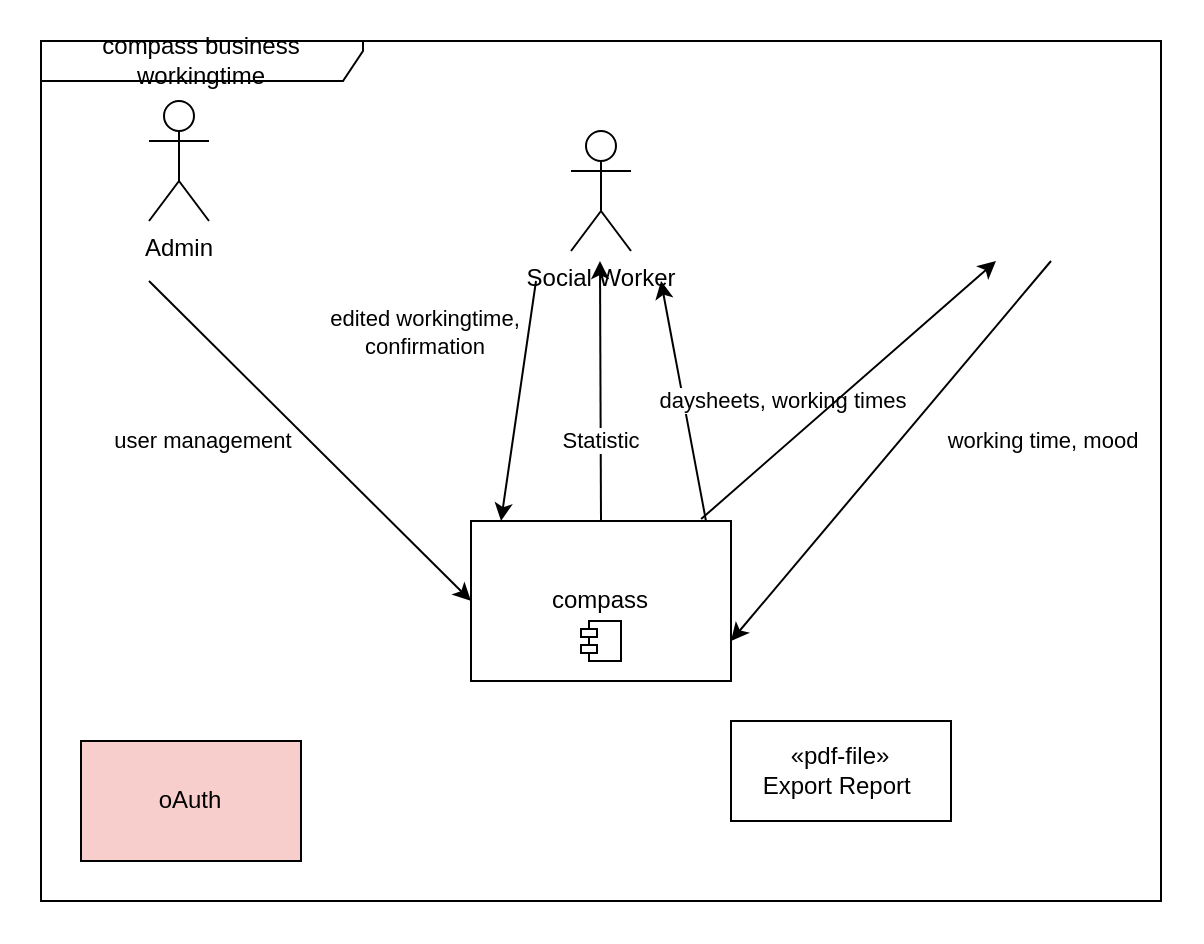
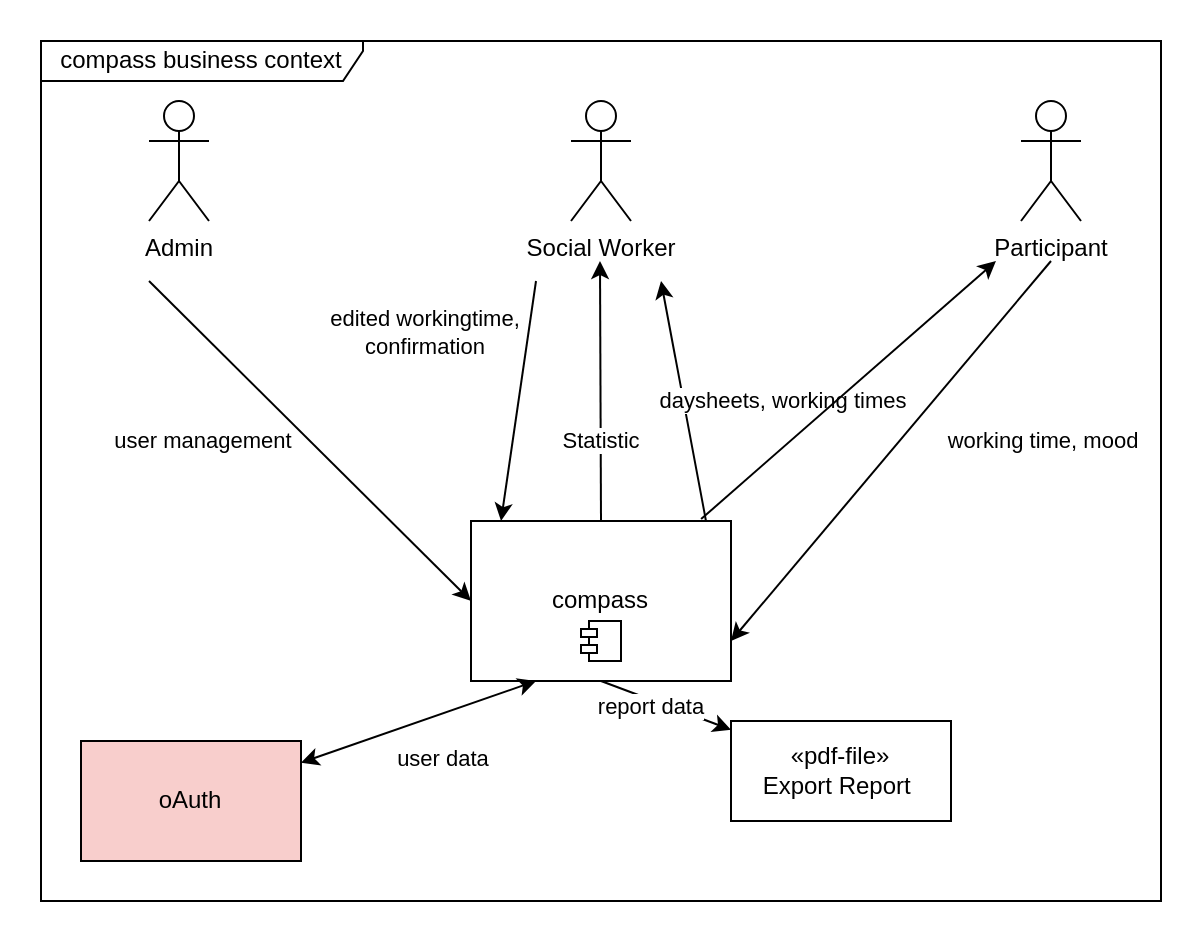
  <mxCell id="0" />
  <mxCell id="1" parent="0" />
- <mxCell id="2" value="compass business workingtime" style="shape=umlFrame;whiteSpace=wrap;html=1;pointerEvents=0;width=161;height=20;" vertex="1" parent="1"><mxGeometry x="20" y="20" width="560" height="430" as="geometry" /></mxCell>
+ <mxCell id="2" value="compass business context" style="shape=umlFrame;whiteSpace=wrap;html=1;pointerEvents=0;width=161;height=20;" vertex="1" parent="1"><mxGeometry x="20" y="20" width="560" height="430" as="geometry" /></mxCell>
  <mxCell id="3" style="rounded=0;orthogonalLoop=1;jettySize=auto;html=1;exitX=0.5;exitY=0.5;exitDx=0;exitDy=0;exitPerimeter=0;entryX=0;entryY=0.5;entryDx=0;entryDy=0;" edge="1" parent="1" target="17"><mxGeometry relative="1" as="geometry"><mxPoint x="74" y="140" as="sourcePoint" /><mxPoint x="235" y="360" as="targetPoint" /></mxGeometry></mxCell>
  <mxCell id="4" value="user management" style="edgeLabel;html=1;align=center;verticalAlign=middle;resizable=0;points=[];" vertex="1" connectable="0" parent="3"><mxGeometry x="0.019" y="3" relative="1" as="geometry"><mxPoint x="-58" as="offset" /></mxGeometry></mxCell>
  <mxCell id="5" value="Admin" style="shape=umlActor;verticalLabelPosition=bottom;verticalAlign=top;html=1;outlineConnect=0;" vertex="1" parent="1"><mxGeometry x="74" y="50" width="30" height="60" as="geometry" /></mxCell>
  <mxCell id="6" style="rounded=0;orthogonalLoop=1;jettySize=auto;html=1;entryX=0.25;entryY=0;entryDx=0;entryDy=0;" edge="1" parent="1"><mxGeometry relative="1" as="geometry"><mxPoint x="267.503" y="140" as="sourcePoint" /><mxPoint x="250" y="260" as="targetPoint" /></mxGeometry></mxCell>
  <mxCell id="7" value="edited workingtime,&lt;br&gt;confirmation" style="edgeLabel;html=1;align=center;verticalAlign=middle;resizable=0;points=[];" vertex="1" connectable="0" parent="6"><mxGeometry x="0.0" relative="1" as="geometry"><mxPoint x="-47" y="-35" as="offset" /></mxGeometry></mxCell>
- <mxCell id="8" value="Social Worker" style="shape=umlActor;verticalLabelPosition=bottom;verticalAlign=top;html=1;outlineConnect=0;" vertex="1" parent="1"><mxGeometry x="285" y="65" width="30" height="60" as="geometry" /></mxCell>
+ <mxCell id="8" value="Social Worker" style="shape=umlActor;verticalLabelPosition=bottom;verticalAlign=top;html=1;outlineConnect=0;" vertex="1" parent="1"><mxGeometry x="285" y="50" width="30" height="60" as="geometry" /></mxCell>
+ <mxCell id="9" value="Participant" style="shape=umlActor;verticalLabelPosition=bottom;verticalAlign=top;html=1;outlineConnect=0;" vertex="1" parent="1"><mxGeometry x="510" y="50" width="30" height="60" as="geometry" /></mxCell>
  <mxCell id="10" style="rounded=0;orthogonalLoop=1;jettySize=auto;html=1;exitX=0.75;exitY=0;exitDx=0;exitDy=0;" edge="1" parent="1"><mxGeometry relative="1" as="geometry"><mxPoint x="352.5" y="260" as="sourcePoint" /><mxPoint x="330" y="140" as="targetPoint" /></mxGeometry></mxCell>
  <mxCell id="11" value="daysheets, working times" style="edgeLabel;html=1;align=center;verticalAlign=middle;resizable=0;points=[];" vertex="1" connectable="0" parent="10"><mxGeometry x="0.116" y="-2" relative="1" as="geometry"><mxPoint x="49" y="7" as="offset" /></mxGeometry></mxCell>
  <mxCell id="12" style="rounded=0;orthogonalLoop=1;jettySize=auto;html=1;exitX=0.885;exitY=-0.012;exitDx=0;exitDy=0;exitPerimeter=0;" edge="1" parent="1" source="17"><mxGeometry relative="1" as="geometry"><mxPoint x="320" y="295.97" as="sourcePoint" /><mxPoint x="497.5" y="129.996" as="targetPoint" /></mxGeometry></mxCell>
  <mxCell id="13" style="edgeStyle=orthogonalEdgeStyle;rounded=0;orthogonalLoop=1;jettySize=auto;html=1;exitX=0.5;exitY=0;exitDx=0;exitDy=0;" edge="1" parent="1" source="17"><mxGeometry relative="1" as="geometry"><mxPoint x="299.5" y="280" as="sourcePoint" /><mxPoint x="299.5" y="130" as="targetPoint" /></mxGeometry></mxCell>
  <mxCell id="14" value="Statistic" style="edgeLabel;html=1;align=center;verticalAlign=middle;resizable=0;points=[];" vertex="1" connectable="0" parent="13"><mxGeometry x="-0.231" y="-1" relative="1" as="geometry"><mxPoint x="-1" y="10" as="offset" /></mxGeometry></mxCell>
+ <mxCell id="15" style="rounded=0;orthogonalLoop=1;jettySize=auto;html=1;exitX=0.5;exitY=1;exitDx=0;exitDy=0;" edge="1" parent="1" source="17" target="24"><mxGeometry relative="1" as="geometry" /></mxCell>
+ <mxCell id="16" value="report data" style="edgeLabel;html=1;align=center;verticalAlign=middle;resizable=0;points=[];" vertex="1" connectable="0" parent="15"><mxGeometry x="-0.445" y="3" relative="1" as="geometry"><mxPoint x="6" y="9" as="offset" /></mxGeometry></mxCell>
  <mxCell id="17" value="compass" style="html=1;dropTarget=0;whiteSpace=wrap;" vertex="1" parent="1"><mxGeometry x="235" y="260" width="130" height="80" as="geometry" /></mxCell>
  <mxCell id="18" value="" style="shape=module;jettyWidth=8;jettyHeight=4;" vertex="1" parent="17"><mxGeometry x="1" width="20" height="20" relative="1" as="geometry"><mxPoint x="-75" y="50" as="offset" /></mxGeometry></mxCell>
+ <mxCell id="19" style="rounded=0;orthogonalLoop=1;jettySize=auto;html=1;entryX=0.25;entryY=1;entryDx=0;entryDy=0;startArrow=classic;startFill=1;" edge="1" parent="1" source="21" target="17"><mxGeometry relative="1" as="geometry" /></mxCell>
+ <mxCell id="20" value="user data" style="edgeLabel;html=1;align=center;verticalAlign=middle;resizable=0;points=[];" vertex="1" connectable="0" parent="19"><mxGeometry x="0.138" y="-4" relative="1" as="geometry"><mxPoint x="2" y="17" as="offset" /></mxGeometry></mxCell>
  <mxCell id="21" value="oAuth" style="rounded=0;whiteSpace=wrap;html=1;fillColor=#f8cecc;" vertex="1" parent="1"><mxGeometry x="40" y="370" width="110" height="60" as="geometry" /></mxCell>
  <mxCell id="22" style="rounded=0;orthogonalLoop=1;jettySize=auto;html=1;entryX=1;entryY=0.75;entryDx=0;entryDy=0;exitX=0;exitY=1;exitDx=0;exitDy=0;exitPerimeter=0;" edge="1" parent="1" target="17"><mxGeometry relative="1" as="geometry"><mxPoint x="525" y="130" as="sourcePoint" /><mxPoint x="380" y="340" as="targetPoint" /></mxGeometry></mxCell>
  <mxCell id="23" value="working time, mood" style="edgeLabel;html=1;align=center;verticalAlign=middle;resizable=0;points=[];" vertex="1" connectable="0" parent="22"><mxGeometry x="0.0" relative="1" as="geometry"><mxPoint x="75" y="-5" as="offset" /></mxGeometry></mxCell>
  <mxCell id="24" value="«pdf-file»&lt;br&gt;Export Report&amp;nbsp;" style="html=1;whiteSpace=wrap;" vertex="1" parent="1"><mxGeometry x="365" y="360" width="110" height="50" as="geometry" /></mxCell>
